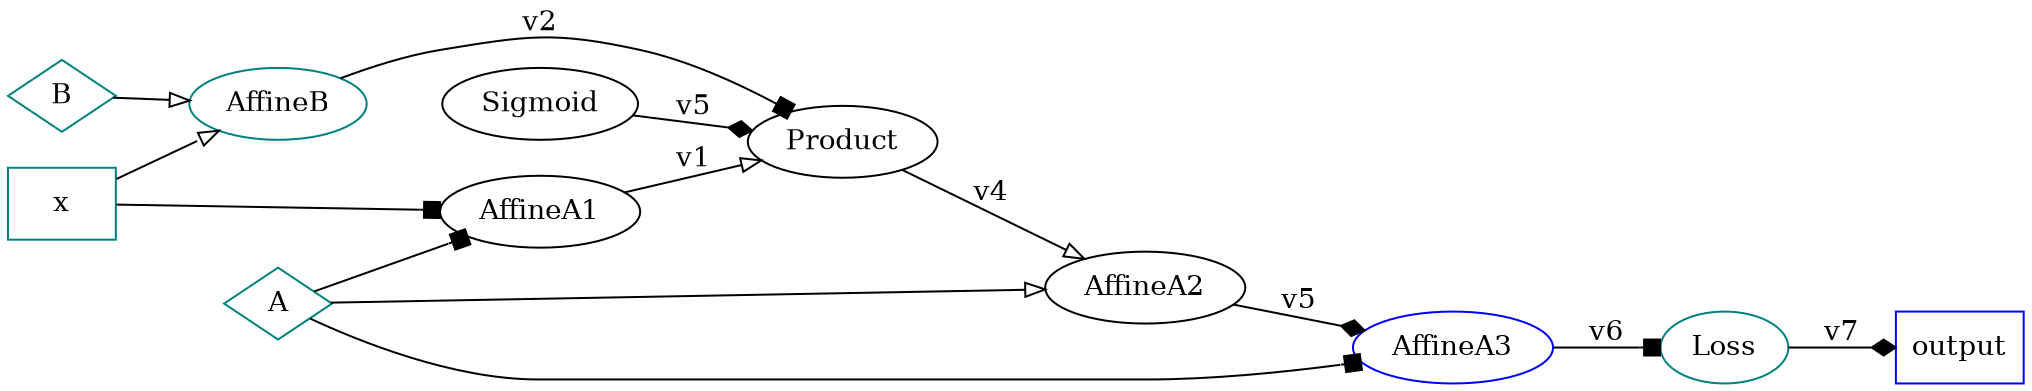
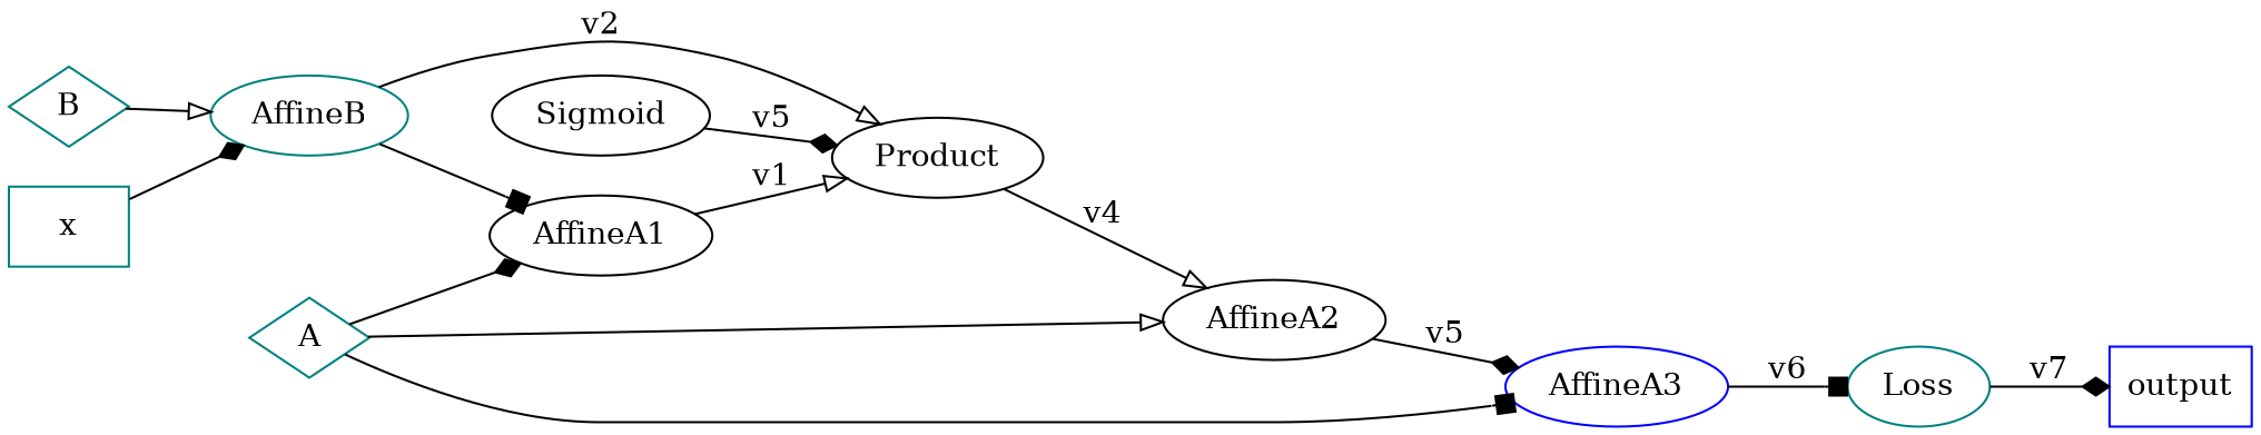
  digraph {
    rankdir=LR
    node [color=teal]
    edge [arrowhead=onormal]
    A [shape=diamond]
    AffineA1 [color=black]
    AffineA2 [color=black]
    AffineA3 [color=blue]
    Product [color=black]
    Loss
    B [shape=diamond]
    AffineB
    x [shape=box]
    output [color=blue shape=box]
    Sigmoid [color=black]
-   A -> AffineA1 [arrowhead=box]
+   A -> AffineA1 [arrowhead=diamond]
    A -> AffineA2
    A -> AffineA3 [arrowhead=box]
    AffineA1 -> Product [label=v1]
    AffineA2 -> AffineA3 [arrowhead=diamond label=v5]
    AffineA3 -> Loss [arrowhead=box label=v6]
    Product -> AffineA2 [label=v4]
    Loss -> output [arrowhead=diamond label=v7]
    B -> AffineB
-   AffineB -> Product [arrowhead=box label=v2]
-   x -> AffineA1 [arrowhead=box]
-   x -> AffineB
+   AffineB -> Product [label=v2]
+   AffineB -> AffineA1 [arrowhead=box]
+   x -> AffineB [arrowhead=diamond]
    Sigmoid -> Product [arrowhead=diamond label=v5]
  }
